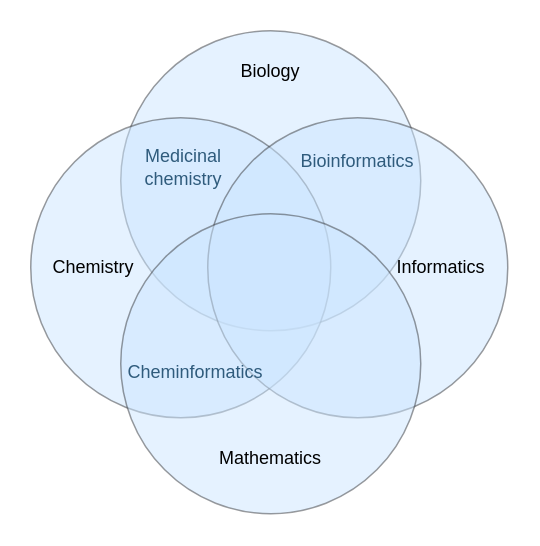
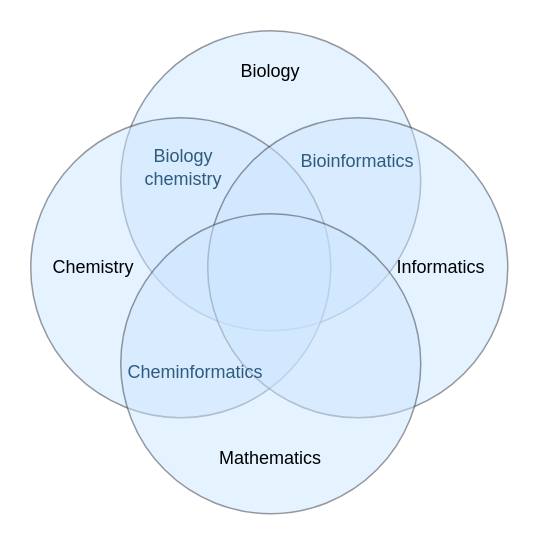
  <mxCell id="0" />
  <mxCell id="1" parent="0" />
  <mxCell id="2" value="&lt;div style=&quot;text-align: center; font-size: 12px;&quot;&gt;&lt;span style=&quot;font-size: 12px;&quot;&gt;Biology&lt;/span&gt;&lt;/div&gt;" style="ellipse;whiteSpace=wrap;html=1;aspect=fixed;rounded=1;shadow=0;glass=0;labelBackgroundColor=none;strokeColor=#36393d;strokeWidth=1;fillColor=#cce5ff;fontFamily=Helvetica;fontSize=12;align=center;opacity=50;verticalAlign=top;spacing=15;" parent="1" vertex="1"><mxGeometry x="80" y="20" width="200" height="200" as="geometry" /></mxCell>
  <mxCell id="3" value="Chemistry" style="ellipse;whiteSpace=wrap;html=1;aspect=fixed;rounded=1;shadow=0;glass=0;labelBackgroundColor=none;strokeColor=#36393d;strokeWidth=1;fillColor=#cce5ff;fontFamily=Helvetica;fontSize=12;align=left;opacity=50;spacing=15;" parent="1" vertex="1"><mxGeometry x="20" y="78" width="200" height="200" as="geometry" /></mxCell>
  <mxCell id="4" value="Informatics" style="ellipse;whiteSpace=wrap;html=1;aspect=fixed;rounded=1;shadow=0;glass=0;labelBackgroundColor=none;strokeColor=#36393d;strokeWidth=1;fillColor=#cce5ff;fontFamily=Helvetica;fontSize=12;align=right;opacity=50;spacing=15;" parent="1" vertex="1"><mxGeometry x="138" y="78" width="200" height="200" as="geometry" /></mxCell>
  <mxCell id="5" value="&lt;div style=&quot;text-align: center; font-size: 12px;&quot;&gt;&lt;span style=&quot;font-size: 12px;&quot;&gt;Mathematics&lt;/span&gt;&lt;/div&gt;" style="ellipse;whiteSpace=wrap;html=1;aspect=fixed;rounded=1;shadow=0;glass=0;labelBackgroundColor=none;strokeColor=#36393d;strokeWidth=1;fillColor=#cce5ff;fontFamily=Helvetica;fontSize=12;align=center;opacity=50;verticalAlign=bottom;spacingBottom=15;spacing=15;" parent="1" vertex="1"><mxGeometry x="80" y="142" width="200" height="200" as="geometry" /></mxCell>
  <mxCell id="6" value="Bioinformatics" style="text;html=1;strokeColor=none;fillColor=none;align=center;verticalAlign=middle;whiteSpace=wrap;rounded=0;shadow=0;glass=0;labelBackgroundColor=none;fontFamily=Helvetica;fontSize=12;fontColor=#2F5B7C;" parent="1" vertex="1"><mxGeometry x="218" y="97" width="40" height="20" as="geometry" /></mxCell>
  <mxCell id="7" value="Cheminformatics" style="text;html=1;strokeColor=none;fillColor=none;align=center;verticalAlign=middle;whiteSpace=wrap;rounded=0;shadow=0;glass=0;labelBackgroundColor=none;fontFamily=Helvetica;fontSize=12;fontColor=#2F5B7C;" parent="1" vertex="1"><mxGeometry x="110" y="238" width="40" height="20" as="geometry" /></mxCell>
- <mxCell id="8" value="Medicinal chemistry" style="text;html=1;strokeColor=none;fillColor=none;align=center;verticalAlign=middle;whiteSpace=wrap;rounded=0;shadow=0;glass=0;labelBackgroundColor=none;fontFamily=Helvetica;fontSize=12;fontColor=#2F5B7C;" parent="1" vertex="1"><mxGeometry x="102" y="100.5" width="40" height="20" as="geometry" /></mxCell>
+ <mxCell id="8" value="Biology chemistry" style="text;html=1;strokeColor=none;fillColor=none;align=center;verticalAlign=middle;whiteSpace=wrap;rounded=0;shadow=0;glass=0;labelBackgroundColor=none;fontFamily=Helvetica;fontSize=12;fontColor=#2F5B7C;" parent="1" vertex="1"><mxGeometry x="102" y="100.5" width="40" height="20" as="geometry" /></mxCell>
